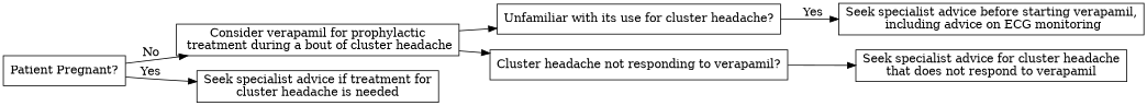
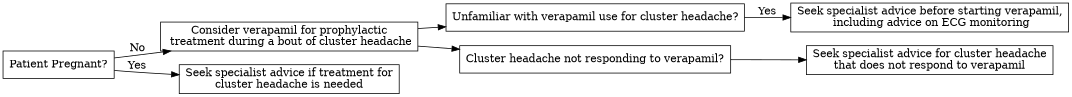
  digraph {
    rankdir=LR
    node [shape=box]
    n1 [label="Patient Pregnant?"]
    n2 [label="Consider verapamil for prophylactic\n treatment during a bout of cluster headache"]
    n3 [label="Seek specialist advice if treatment for\ncluster headache is needed"]
-   n4 [label="Unfamiliar with its use for cluster headache?"]
+   n4 [label="Unfamiliar with verapamil use for cluster headache?"]
    n5 [label="Cluster headache not responding to verapamil?"]
    n6 [label="Seek specialist advice before starting verapamil,\n including advice on ECG monitoring"]
    n7 [label="Seek specialist advice for cluster headache\nthat does not respond to verapamil"]
    n1 -> n2 [label=No]
    n1 -> n3 [label=Yes]
    n2 -> n4
    n2 -> n5
    n4 -> n6 [label=Yes]
    n5 -> n7
  }
